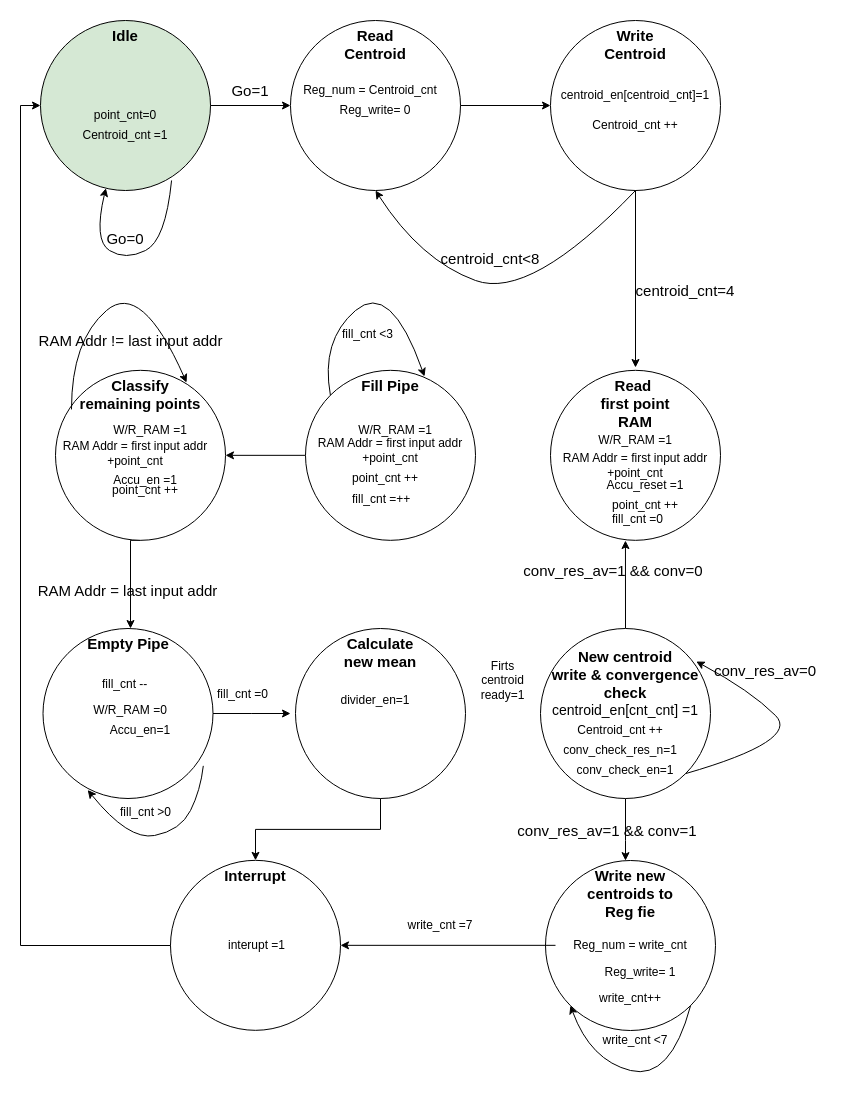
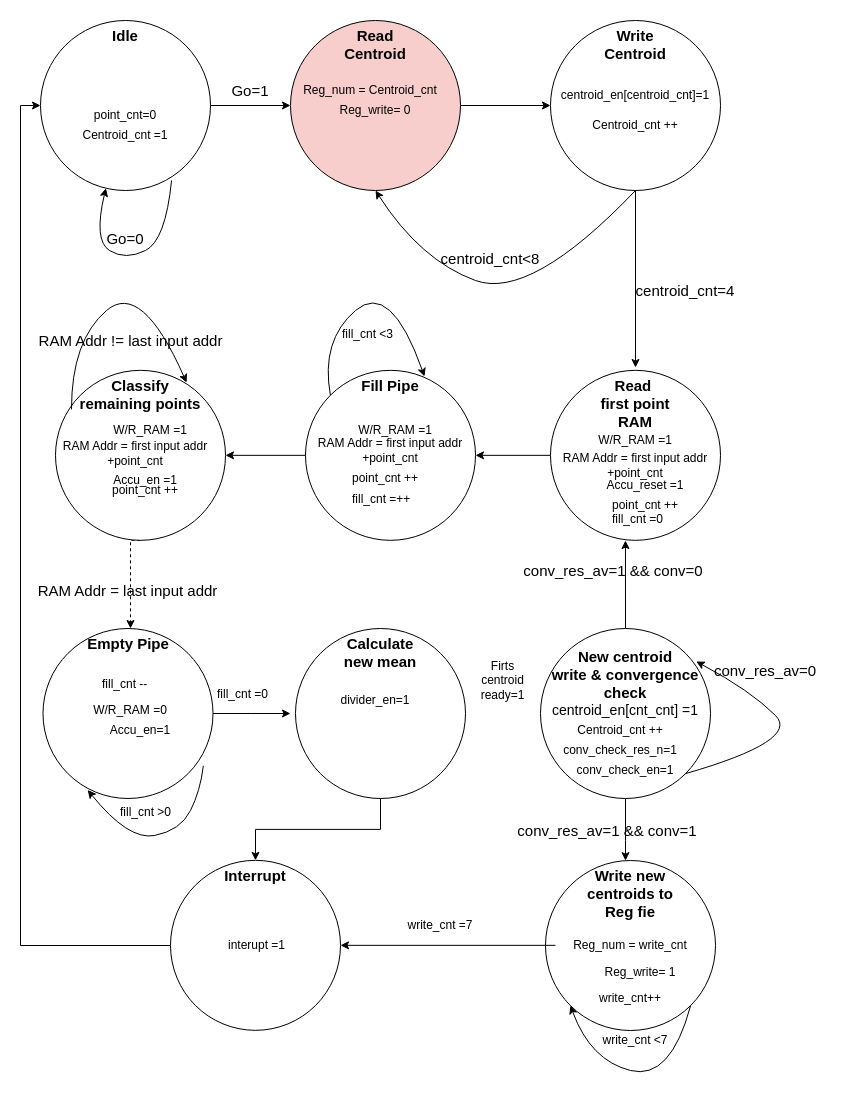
  <mxCell id="0" />
  <mxCell id="1" parent="0" />
  <mxCell id="2" value="Write new&lt;br&gt;centroids to &lt;br&gt;Reg fie" style="ellipse;whiteSpace=wrap;html=1;aspect=fixed;verticalAlign=top;fontStyle=1;fontSize=15;" vertex="1" parent="1"><mxGeometry x="545" y="860.003" width="170" height="170" as="geometry" /></mxCell>
  <mxCell id="3" value="Interrupt" style="ellipse;whiteSpace=wrap;html=1;aspect=fixed;verticalAlign=top;fontStyle=1;fontSize=15;" vertex="1" parent="1"><mxGeometry x="170" y="859.833" width="170" height="170" as="geometry" /></mxCell>
- <mxCell id="4" value="Idle" style="ellipse;whiteSpace=wrap;html=1;aspect=fixed;verticalAlign=top;fontStyle=1;fontSize=15;fillColor=#d5e8d4;" parent="1" vertex="1"><mxGeometry x="40" y="20" width="170" height="170" as="geometry" /></mxCell>
+ <mxCell id="4" value="Idle" style="ellipse;whiteSpace=wrap;html=1;aspect=fixed;verticalAlign=top;fontStyle=1;fontSize=15;" parent="1" vertex="1"><mxGeometry x="40" y="20" width="170" height="170" as="geometry" /></mxCell>
  <mxCell id="5" value="Centroid_cnt =1" style="text;html=1;strokeColor=none;fillColor=none;align=center;verticalAlign=middle;whiteSpace=wrap;rounded=0;" parent="1" vertex="1"><mxGeometry x="75" y="125" width="100" height="20" as="geometry" /></mxCell>
  <mxCell id="6" value="point_cnt=0" style="text;html=1;strokeColor=none;fillColor=none;align=center;verticalAlign=middle;whiteSpace=wrap;rounded=0;" parent="1" vertex="1"><mxGeometry x="75" y="105" width="100" height="20" as="geometry" /></mxCell>
- <mxCell id="7" value="Read&lt;br&gt;Centroid" style="ellipse;whiteSpace=wrap;html=1;aspect=fixed;verticalAlign=top;fontStyle=1;fontSize=15;" parent="1" vertex="1"><mxGeometry x="290" y="20" width="170" height="170" as="geometry" /></mxCell>
+ <mxCell id="7" value="Read&lt;br&gt;Centroid" style="ellipse;whiteSpace=wrap;html=1;aspect=fixed;verticalAlign=top;fontStyle=1;fontSize=15;fillColor=#f8cecc;" parent="1" vertex="1"><mxGeometry x="290" y="20" width="170" height="170" as="geometry" /></mxCell>
  <mxCell id="8" value="Reg_num = Centroid_cnt" style="text;html=1;strokeColor=none;fillColor=none;align=center;verticalAlign=middle;whiteSpace=wrap;rounded=0;" parent="1" vertex="1"><mxGeometry x="295" y="80" width="150" height="20" as="geometry" /></mxCell>
  <mxCell id="9" value="Reg_write= 0" style="text;html=1;strokeColor=none;fillColor=none;align=center;verticalAlign=middle;whiteSpace=wrap;rounded=0;" parent="1" vertex="1"><mxGeometry x="300" y="100" width="150" height="20" as="geometry" /></mxCell>
  <mxCell id="10" value="Write&lt;br&gt;Centroid" style="ellipse;whiteSpace=wrap;html=1;aspect=fixed;verticalAlign=top;fontStyle=1;fontSize=15;" parent="1" vertex="1"><mxGeometry x="550" y="20" width="170" height="170" as="geometry" /></mxCell>
  <mxCell id="11" value="centroid_en[centroid_cnt]=1" style="text;html=1;strokeColor=none;fillColor=none;align=center;verticalAlign=middle;whiteSpace=wrap;rounded=0;" parent="1" vertex="1"><mxGeometry x="560" y="85" width="150" height="20" as="geometry" /></mxCell>
  <mxCell id="12" value="" style="curved=1;endArrow=classic;html=1;fontSize=15;entryX=0.5;entryY=1;entryDx=0;entryDy=0;exitX=0.5;exitY=1;exitDx=0;exitDy=0;" parent="1" source="10" target="7" edge="1"><mxGeometry width="50" height="50" relative="1" as="geometry"><mxPoint x="480" y="300" as="sourcePoint" /><mxPoint x="530" y="250" as="targetPoint" /><Array as="points"><mxPoint x="530" y="300" /><mxPoint x="420" y="260" /></Array></mxGeometry></mxCell>
  <mxCell id="13" value="centroid_cnt&amp;lt;8" style="text;html=1;strokeColor=none;fillColor=none;align=center;verticalAlign=middle;whiteSpace=wrap;rounded=0;fontSize=15;" parent="1" vertex="1"><mxGeometry x="470" y="247.5" width="40" height="20" as="geometry" /></mxCell>
  <mxCell id="14" value="" style="endArrow=classic;html=1;fontSize=15;exitX=1;exitY=0.5;exitDx=0;exitDy=0;entryX=0;entryY=0.5;entryDx=0;entryDy=0;" parent="1" source="4" target="7" edge="1"><mxGeometry width="50" height="50" relative="1" as="geometry"><mxPoint x="230" y="120" as="sourcePoint" /><mxPoint x="280" y="70" as="targetPoint" /></mxGeometry></mxCell>
  <mxCell id="15" value="" style="endArrow=classic;html=1;fontSize=15;entryX=0;entryY=0.5;entryDx=0;entryDy=0;exitX=1;exitY=0.5;exitDx=0;exitDy=0;" parent="1" source="7" target="10" edge="1"><mxGeometry width="50" height="50" relative="1" as="geometry"><mxPoint x="470" y="105" as="sourcePoint" /><mxPoint x="530" y="105" as="targetPoint" /></mxGeometry></mxCell>
  <mxCell id="16" value="Centroid_cnt ++" style="text;html=1;strokeColor=none;fillColor=none;align=center;verticalAlign=middle;whiteSpace=wrap;rounded=0;" parent="1" vertex="1"><mxGeometry x="585" y="115" width="100" height="20" as="geometry" /></mxCell>
  <mxCell id="17" value="Go=1" style="text;html=1;strokeColor=none;fillColor=none;align=center;verticalAlign=middle;whiteSpace=wrap;rounded=0;fontSize=15;" parent="1" vertex="1"><mxGeometry x="230" y="80" width="40" height="20" as="geometry" /></mxCell>
  <mxCell id="18" value="" style="curved=1;endArrow=classic;html=1;fontSize=15;exitX=0.771;exitY=0.941;exitDx=0;exitDy=0;exitPerimeter=0;" parent="1" source="4" target="4" edge="1"><mxGeometry width="50" height="50" relative="1" as="geometry"><mxPoint x="270" y="200" as="sourcePoint" /><mxPoint x="10" y="200" as="targetPoint" /><Array as="points"><mxPoint x="165" y="240" /><mxPoint x="125" y="260" /><mxPoint x="93" y="240" /></Array></mxGeometry></mxCell>
  <mxCell id="19" value="Go=0" style="text;html=1;strokeColor=none;fillColor=none;align=center;verticalAlign=middle;whiteSpace=wrap;rounded=0;fontSize=15;" parent="1" vertex="1"><mxGeometry x="105" y="227.5" width="40" height="20" as="geometry" /></mxCell>
+ <mxCell id="20" value="" style="edgeStyle=orthogonalEdgeStyle;rounded=0;orthogonalLoop=1;jettySize=auto;html=1;fontSize=15;" parent="1" source="21" target="27" edge="1"><mxGeometry relative="1" as="geometry" /></mxCell>
  <mxCell id="21" value="Read&amp;nbsp;&lt;br&gt;first point&lt;br&gt;RAM" style="ellipse;whiteSpace=wrap;html=1;aspect=fixed;verticalAlign=top;fontStyle=1;fontSize=15;" parent="1" vertex="1"><mxGeometry x="550" y="369.833" width="170" height="170" as="geometry" /></mxCell>
  <mxCell id="22" value="" style="endArrow=classic;html=1;fontSize=15;exitX=0.5;exitY=1;exitDx=0;exitDy=0;" parent="1" source="10" edge="1"><mxGeometry width="50" height="50" relative="1" as="geometry"><mxPoint x="660" y="290" as="sourcePoint" /><mxPoint x="635" y="367" as="targetPoint" /></mxGeometry></mxCell>
  <mxCell id="23" value="centroid_cnt=4" style="text;html=1;strokeColor=none;fillColor=none;align=center;verticalAlign=middle;whiteSpace=wrap;rounded=0;fontSize=15;" parent="1" vertex="1"><mxGeometry x="665" y="280" width="40" height="20" as="geometry" /></mxCell>
  <mxCell id="24" value="W/R_RAM =1" style="text;html=1;strokeColor=none;fillColor=none;align=center;verticalAlign=middle;whiteSpace=wrap;rounded=0;" parent="1" vertex="1"><mxGeometry x="560" y="430" width="150" height="20" as="geometry" /></mxCell>
  <mxCell id="25" value="RAM Addr = first input addr +point_cnt" style="text;html=1;strokeColor=none;fillColor=none;align=center;verticalAlign=middle;whiteSpace=wrap;rounded=0;" parent="1" vertex="1"><mxGeometry x="560" y="455" width="150" height="20" as="geometry" /></mxCell>
  <mxCell id="26" value="" style="edgeStyle=orthogonalEdgeStyle;rounded=0;orthogonalLoop=1;jettySize=auto;html=1;fontSize=12;" parent="1" source="27" target="29" edge="1"><mxGeometry relative="1" as="geometry" /></mxCell>
  <mxCell id="27" value="Fill Pipe" style="ellipse;whiteSpace=wrap;html=1;aspect=fixed;verticalAlign=top;fontStyle=1;fontSize=15;" parent="1" vertex="1"><mxGeometry x="305" y="369.833" width="170" height="170" as="geometry" /></mxCell>
- <mxCell id="28" style="edgeStyle=orthogonalEdgeStyle;rounded=0;orthogonalLoop=1;jettySize=auto;html=1;exitX=0.5;exitY=1;exitDx=0;exitDy=0;fontSize=12;" parent="1" source="29" target="31" edge="1"><mxGeometry relative="1" as="geometry"><Array as="points"><mxPoint x="130" y="540" /></Array></mxGeometry></mxCell>
+ <mxCell id="28" style="edgeStyle=orthogonalEdgeStyle;rounded=0;orthogonalLoop=1;jettySize=auto;html=1;exitX=0.5;exitY=1;exitDx=0;exitDy=0;fontSize=12;dashed=1;" parent="1" source="29" target="31" edge="1"><mxGeometry relative="1" as="geometry"><Array as="points"><mxPoint x="130" y="540" /></Array></mxGeometry></mxCell>
  <mxCell id="29" value="Classify&lt;br&gt;remaining points" style="ellipse;whiteSpace=wrap;html=1;aspect=fixed;verticalAlign=top;fontStyle=1;fontSize=15;" parent="1" vertex="1"><mxGeometry x="55" y="369.833" width="170" height="170" as="geometry" /></mxCell>
  <mxCell id="30" style="edgeStyle=orthogonalEdgeStyle;rounded=0;orthogonalLoop=1;jettySize=auto;html=1;" edge="1" parent="1" source="31"><mxGeometry relative="1" as="geometry"><mxPoint x="290" y="713.003" as="targetPoint" /></mxGeometry></mxCell>
  <mxCell id="31" value="Empty Pipe" style="ellipse;whiteSpace=wrap;html=1;aspect=fixed;verticalAlign=top;fontStyle=1;fontSize=15;" parent="1" vertex="1"><mxGeometry x="42.5" y="628.003" width="170" height="170" as="geometry" /></mxCell>
  <mxCell id="32" value="RAM Addr = last input addr" style="text;html=1;strokeColor=none;fillColor=none;align=center;verticalAlign=middle;whiteSpace=wrap;rounded=0;fontSize=15;" parent="1" vertex="1"><mxGeometry x="25" y="580" width="205" height="20" as="geometry" /></mxCell>
  <mxCell id="33" style="edgeStyle=orthogonalEdgeStyle;rounded=0;orthogonalLoop=1;jettySize=auto;html=1;entryX=0.136;entryY=1.167;entryDx=0;entryDy=0;entryPerimeter=0;" edge="1" parent="1" source="35" target="46"><mxGeometry relative="1" as="geometry" /></mxCell>
  <mxCell id="34" style="edgeStyle=orthogonalEdgeStyle;rounded=0;orthogonalLoop=1;jettySize=auto;html=1;fontSize=14;" edge="1" parent="1" source="35" target="2"><mxGeometry relative="1" as="geometry"><Array as="points"><mxPoint x="625" y="840" /><mxPoint x="625" y="840" /></Array></mxGeometry></mxCell>
  <mxCell id="35" value="New centroid &lt;br&gt;write &amp;amp; convergence check" style="ellipse;whiteSpace=wrap;html=1;aspect=fixed;verticalAlign=top;fontStyle=1;fontSize=15;spacingTop=13;" parent="1" vertex="1"><mxGeometry x="540" y="628.003" width="170" height="170" as="geometry" /></mxCell>
  <mxCell id="36" value="Reg_write= 1" style="text;html=1;strokeColor=none;fillColor=none;align=center;verticalAlign=middle;whiteSpace=wrap;rounded=0;" parent="1" vertex="1"><mxGeometry x="565" y="962" width="150" height="20" as="geometry" /></mxCell>
  <mxCell id="37" value="&lt;span style=&quot;text-align: left ; white-space: nowrap&quot;&gt;conv_res_av=1 &amp;amp;&amp;amp; conv&lt;/span&gt;=0" style="text;html=1;strokeColor=none;fillColor=none;align=center;verticalAlign=middle;whiteSpace=wrap;rounded=0;fontSize=15;" parent="1" vertex="1"><mxGeometry x="500" y="560" width="226" height="20" as="geometry" /></mxCell>
  <mxCell id="38" value="" style="group" parent="1" vertex="1" connectable="0"><mxGeometry x="295" y="628.003" width="170" height="170" as="geometry" /></mxCell>
  <mxCell id="39" value="Calculate&lt;br&gt;new mean" style="ellipse;whiteSpace=wrap;html=1;aspect=fixed;verticalAlign=top;fontStyle=1;fontSize=15;" parent="38" vertex="1"><mxGeometry width="170" height="170" as="geometry" /></mxCell>
  <mxCell id="40" value="divider_en=1" style="text;html=1;strokeColor=none;fillColor=none;align=center;verticalAlign=middle;whiteSpace=wrap;rounded=0;" parent="38" vertex="1"><mxGeometry x="30" y="62.024" width="100" height="20" as="geometry" /></mxCell>
  <mxCell id="41" value="conv_check_en=1" style="text;html=1;strokeColor=none;fillColor=none;align=center;verticalAlign=middle;whiteSpace=wrap;rounded=0;" parent="1" vertex="1"><mxGeometry x="575" y="759.5" width="100" height="20" as="geometry" /></mxCell>
  <mxCell id="42" value="Accu_reset =1" style="text;html=1;strokeColor=none;fillColor=none;align=center;verticalAlign=middle;whiteSpace=wrap;rounded=0;" parent="1" vertex="1"><mxGeometry x="570" y="475" width="150" height="20" as="geometry" /></mxCell>
  <mxCell id="43" value="point_cnt ++" style="text;html=1;strokeColor=none;fillColor=none;align=center;verticalAlign=middle;whiteSpace=wrap;rounded=0;" parent="1" vertex="1"><mxGeometry x="570" y="495" width="150" height="20" as="geometry" /></mxCell>
  <mxCell id="44" value="RAM Addr = first input addr +point_cnt" style="text;html=1;strokeColor=none;fillColor=none;align=center;verticalAlign=middle;whiteSpace=wrap;rounded=0;" parent="1" vertex="1"><mxGeometry x="315" y="440" width="150" height="20" as="geometry" /></mxCell>
  <mxCell id="45" value="point_cnt ++" style="text;html=1;strokeColor=none;fillColor=none;align=center;verticalAlign=middle;whiteSpace=wrap;rounded=0;" parent="1" vertex="1"><mxGeometry x="310" y="467.5" width="150" height="20" as="geometry" /></mxCell>
  <mxCell id="46" value="fill_cnt =0" style="text;html=1;fontSize=12;" parent="1" vertex="1"><mxGeometry x="610" y="505" width="110" height="30" as="geometry" /></mxCell>
  <mxCell id="47" value="fill_cnt =++" style="text;html=1;fontSize=12;" parent="1" vertex="1"><mxGeometry x="350" y="485" width="110" height="30" as="geometry" /></mxCell>
  <mxCell id="48" value="" style="curved=1;endArrow=classic;html=1;fontSize=12;exitX=0;exitY=0;exitDx=0;exitDy=0;entryX=0.7;entryY=0.036;entryDx=0;entryDy=0;entryPerimeter=0;" parent="1" source="27" target="27" edge="1"><mxGeometry width="50" height="50" relative="1" as="geometry"><mxPoint x="320" y="340" as="sourcePoint" /><mxPoint x="370" y="290" as="targetPoint" /><Array as="points"><mxPoint x="320" y="340" /><mxPoint x="390" y="280" /></Array></mxGeometry></mxCell>
  <mxCell id="49" value="fill_cnt &amp;lt;3" style="text;html=1;fontSize=12;" parent="1" vertex="1"><mxGeometry x="340" y="320" width="110" height="30" as="geometry" /></mxCell>
  <mxCell id="50" value="RAM Addr = first input addr +point_cnt" style="text;html=1;strokeColor=none;fillColor=none;align=center;verticalAlign=middle;whiteSpace=wrap;rounded=0;" parent="1" vertex="1"><mxGeometry x="60" y="442.5" width="150" height="20" as="geometry" /></mxCell>
  <mxCell id="51" value="Accu_en =1" style="text;html=1;strokeColor=none;fillColor=none;align=center;verticalAlign=middle;whiteSpace=wrap;rounded=0;" parent="1" vertex="1"><mxGeometry x="70" y="470" width="150" height="20" as="geometry" /></mxCell>
  <mxCell id="52" value="point_cnt ++" style="text;html=1;strokeColor=none;fillColor=none;align=center;verticalAlign=middle;whiteSpace=wrap;rounded=0;" parent="1" vertex="1"><mxGeometry x="70" y="480" width="150" height="20" as="geometry" /></mxCell>
  <mxCell id="53" value="" style="curved=1;endArrow=classic;html=1;fontSize=12;exitX=0.094;exitY=0.23;exitDx=0;exitDy=0;entryX=0.771;entryY=0.072;entryDx=0;entryDy=0;entryPerimeter=0;exitPerimeter=0;" parent="1" source="29" target="29" edge="1"><mxGeometry width="50" height="50" relative="1" as="geometry"><mxPoint x="80.896" y="394.729" as="sourcePoint" /><mxPoint x="175" y="375.953" as="targetPoint" /><Array as="points"><mxPoint x="71" y="340" /><mxPoint x="141" y="280" /></Array></mxGeometry></mxCell>
  <mxCell id="54" value="RAM Addr != last input addr" style="text;html=1;strokeColor=none;fillColor=none;align=center;verticalAlign=middle;whiteSpace=wrap;rounded=0;fontSize=15;" parent="1" vertex="1"><mxGeometry x="27.5" y="330" width="205" height="20" as="geometry" /></mxCell>
  <mxCell id="55" value="fill_cnt --" style="text;html=1;fontSize=12;" parent="1" vertex="1"><mxGeometry x="100" y="669.5" width="110" height="30" as="geometry" /></mxCell>
  <mxCell id="56" value="fill_cnt &amp;gt;0" style="text;html=1;fontSize=12;" parent="1" vertex="1"><mxGeometry x="117.5" y="798" width="110" height="30" as="geometry" /></mxCell>
  <mxCell id="57" value="fill_cnt =0" style="text;html=1;fontSize=12;" parent="1" vertex="1"><mxGeometry x="215" y="680" width="110" height="30" as="geometry" /></mxCell>
  <mxCell id="58" value="Accu_en=1" style="text;html=1;strokeColor=none;fillColor=none;align=center;verticalAlign=middle;whiteSpace=wrap;rounded=0;" parent="1" vertex="1"><mxGeometry x="65" y="719.5" width="150" height="20" as="geometry" /></mxCell>
  <mxCell id="59" value="write_cnt++" style="text;html=1;strokeColor=none;fillColor=none;align=center;verticalAlign=middle;whiteSpace=wrap;rounded=0;" parent="1" vertex="1"><mxGeometry x="580" y="988.36" width="100" height="20" as="geometry" /></mxCell>
  <mxCell id="60" value="Firts &lt;br&gt;centroid &lt;br&gt;ready=1" style="text;html=1;strokeColor=none;fillColor=none;align=center;verticalAlign=middle;whiteSpace=wrap;rounded=0;fontSize=12;" parent="1" vertex="1"><mxGeometry x="435" y="669.5" width="135" height="20" as="geometry" /></mxCell>
  <mxCell id="61" value="centroid_en[cnt_cnt] =1" style="text;html=1;strokeColor=none;fillColor=none;align=center;verticalAlign=middle;whiteSpace=wrap;rounded=0;fontSize=14;" parent="1" vertex="1"><mxGeometry x="545" y="699.5" width="160" height="20" as="geometry" /></mxCell>
  <mxCell id="62" style="edgeStyle=orthogonalEdgeStyle;rounded=0;orthogonalLoop=1;jettySize=auto;html=1;entryX=0;entryY=0.5;entryDx=0;entryDy=0;fontSize=14;" edge="1" parent="1" target="4"><mxGeometry relative="1" as="geometry"><mxPoint x="170" y="945" as="sourcePoint" /><Array as="points"><mxPoint x="20" y="945" /><mxPoint x="20" y="105" /></Array></mxGeometry></mxCell>
  <mxCell id="63" value="interupt =1" style="text;html=1;strokeColor=none;fillColor=none;align=center;verticalAlign=middle;whiteSpace=wrap;rounded=0;fontSize=12;" parent="1" vertex="1"><mxGeometry x="208" y="935" width="97" height="20" as="geometry" /></mxCell>
  <mxCell id="64" value="W/R_RAM =1" style="text;html=1;strokeColor=none;fillColor=none;align=center;verticalAlign=middle;whiteSpace=wrap;rounded=0;" parent="1" vertex="1"><mxGeometry x="320" y="420" width="150" height="20" as="geometry" /></mxCell>
  <mxCell id="65" value="W/R_RAM =1" style="text;html=1;strokeColor=none;fillColor=none;align=center;verticalAlign=middle;whiteSpace=wrap;rounded=0;" parent="1" vertex="1"><mxGeometry x="75" y="420" width="150" height="20" as="geometry" /></mxCell>
  <mxCell id="66" value="W/R_RAM =0" style="text;html=1;strokeColor=none;fillColor=none;align=center;verticalAlign=middle;whiteSpace=wrap;rounded=0;" parent="1" vertex="1"><mxGeometry x="55" y="699.5" width="150" height="20" as="geometry" /></mxCell>
  <mxCell id="67" style="edgeStyle=orthogonalEdgeStyle;rounded=0;orthogonalLoop=1;jettySize=auto;html=1;entryX=1;entryY=0.5;entryDx=0;entryDy=0;fontSize=14;" edge="1" parent="1" source="68" target="3"><mxGeometry relative="1" as="geometry" /></mxCell>
  <mxCell id="68" value="Reg_num = write_cnt" style="text;html=1;strokeColor=none;fillColor=none;align=center;verticalAlign=middle;whiteSpace=wrap;rounded=0;" vertex="1" parent="1"><mxGeometry x="555" y="934.83" width="150" height="20" as="geometry" /></mxCell>
  <mxCell id="69" value="" style="curved=1;endArrow=classic;html=1;fontSize=12;exitX=0.943;exitY=0.808;exitDx=0;exitDy=0;entryX=0.263;entryY=0.95;entryDx=0;entryDy=0;entryPerimeter=0;exitPerimeter=0;" edge="1" parent="1" source="31" target="31"><mxGeometry width="50" height="50" relative="1" as="geometry"><mxPoint x="170.004" y="789.999" as="sourcePoint" /><mxPoint x="184.53" y="892.263" as="targetPoint" /><Array as="points"><mxPoint x="200" y="790" /><mxPoint x="180" y="830" /><mxPoint x="128" y="840" /></Array></mxGeometry></mxCell>
  <mxCell id="70" value="" style="edgeStyle=orthogonalEdgeStyle;rounded=0;orthogonalLoop=1;jettySize=auto;html=1;" edge="1" parent="1" source="39" target="3"><mxGeometry relative="1" as="geometry" /></mxCell>
  <mxCell id="71" value="Centroid_cnt ++" style="text;html=1;strokeColor=none;fillColor=none;align=center;verticalAlign=middle;whiteSpace=wrap;rounded=0;" vertex="1" parent="1"><mxGeometry x="570" y="719.5" width="100" height="20" as="geometry" /></mxCell>
  <mxCell id="72" value="&lt;span style=&quot;text-align: left ; white-space: nowrap&quot;&gt;conv_res_av=1 &amp;amp;&amp;amp; conv&lt;/span&gt;=1" style="text;html=1;strokeColor=none;fillColor=none;align=center;verticalAlign=middle;whiteSpace=wrap;rounded=0;fontSize=15;" vertex="1" parent="1"><mxGeometry x="494" y="820" width="226" height="20" as="geometry" /></mxCell>
  <mxCell id="73" value="" style="curved=1;endArrow=classic;html=1;fontSize=14;exitX=1;exitY=1;exitDx=0;exitDy=0;entryX=0.916;entryY=0.194;entryDx=0;entryDy=0;entryPerimeter=0;" edge="1" parent="1" source="35" target="35"><mxGeometry width="50" height="50" relative="1" as="geometry"><mxPoint x="750" y="740" as="sourcePoint" /><mxPoint x="800" y="690" as="targetPoint" /><Array as="points"><mxPoint x="800" y="740" /><mxPoint x="750" y="690" /></Array></mxGeometry></mxCell>
  <mxCell id="74" value="&lt;span style=&quot;text-align: left ; white-space: nowrap&quot;&gt;conv_res_av=0&lt;/span&gt;" style="text;html=1;strokeColor=none;fillColor=none;align=center;verticalAlign=middle;whiteSpace=wrap;rounded=0;fontSize=15;" vertex="1" parent="1"><mxGeometry x="700" y="660" width="130" height="20" as="geometry" /></mxCell>
  <mxCell id="75" value="" style="curved=1;endArrow=classic;html=1;fontSize=14;entryX=0;entryY=1;entryDx=0;entryDy=0;exitX=1;exitY=1;exitDx=0;exitDy=0;" edge="1" parent="1" source="2" target="2"><mxGeometry width="50" height="50" relative="1" as="geometry"><mxPoint x="620" y="1080" as="sourcePoint" /><mxPoint x="670" y="1030" as="targetPoint" /><Array as="points"><mxPoint x="670" y="1080" /><mxPoint x="590" y="1060" /></Array></mxGeometry></mxCell>
  <mxCell id="76" value="conv_check_res_n=1" style="text;html=1;strokeColor=none;fillColor=none;align=center;verticalAlign=middle;whiteSpace=wrap;rounded=0;" vertex="1" parent="1"><mxGeometry x="570" y="740" width="100" height="20" as="geometry" /></mxCell>
  <mxCell id="77" value="write_cnt &amp;lt;7" style="text;html=1;strokeColor=none;fillColor=none;align=center;verticalAlign=middle;whiteSpace=wrap;rounded=0;" vertex="1" parent="1"><mxGeometry x="585" y="1030" width="100" height="20" as="geometry" /></mxCell>
  <mxCell id="78" value="write_cnt =7" style="text;html=1;strokeColor=none;fillColor=none;align=center;verticalAlign=middle;whiteSpace=wrap;rounded=0;" vertex="1" parent="1"><mxGeometry x="390" y="914.83" width="100" height="20" as="geometry" /></mxCell>
